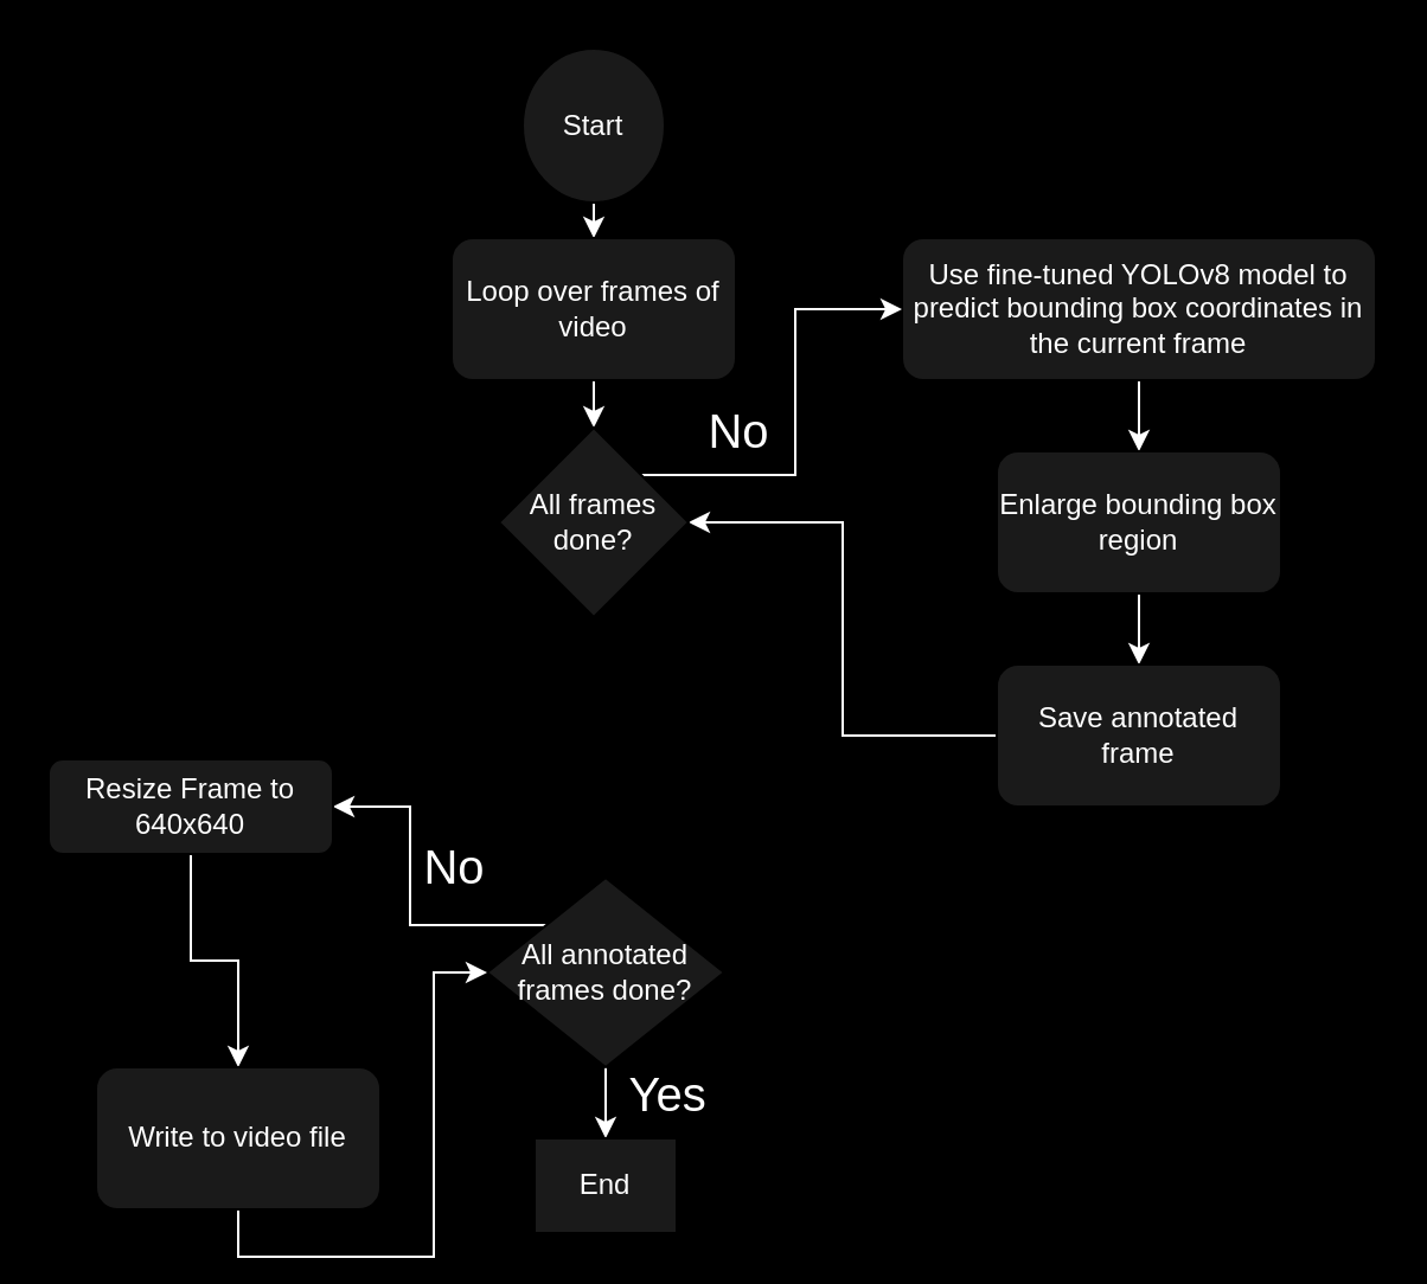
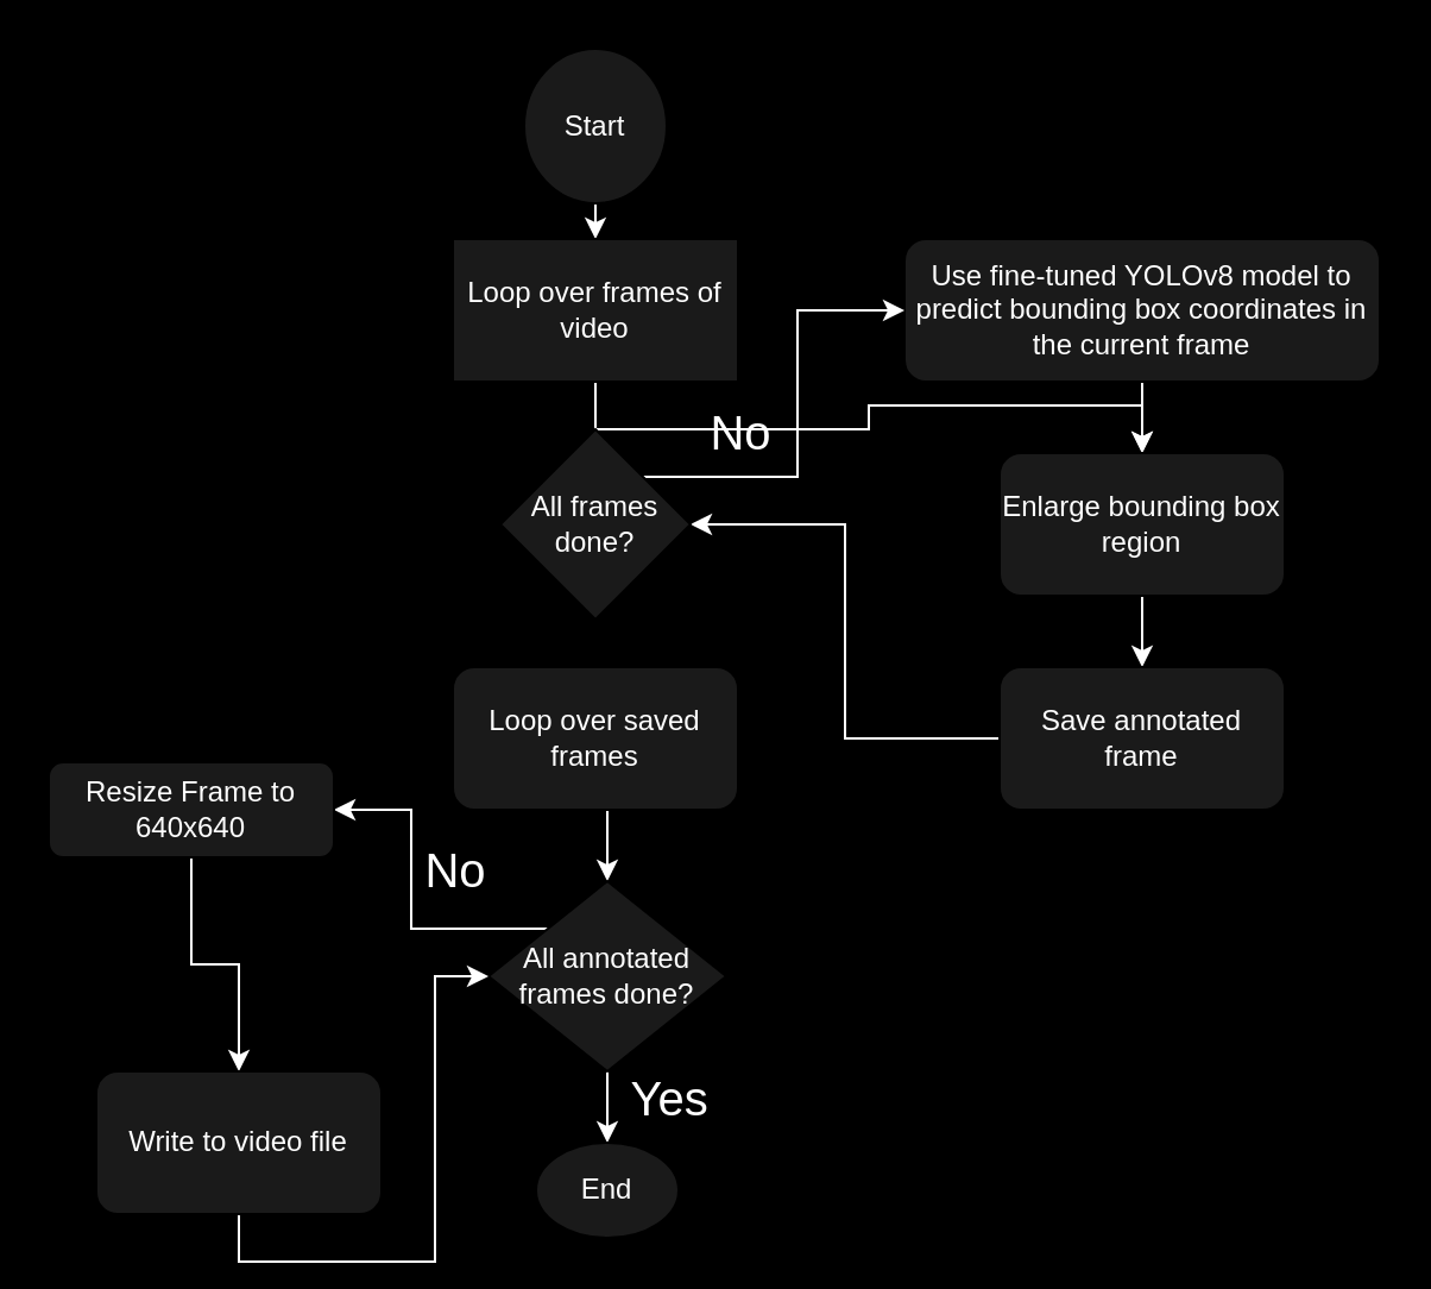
  <mxCell id="0" />
  <mxCell id="1" parent="0" />
  <mxCell id="2" style="edgeStyle=orthogonalEdgeStyle;rounded=0;orthogonalLoop=1;jettySize=auto;html=1;exitX=0.5;exitY=1;exitDx=0;exitDy=0;entryX=0.5;entryY=0;entryDx=0;entryDy=0;strokeColor=#FFFFFF;" edge="1" parent="1" source="3" target="5"><mxGeometry relative="1" as="geometry" /></mxCell>
  <mxCell id="3" value="Start" style="ellipse;whiteSpace=wrap;html=1;fillColor=#1A1A1A;fontColor=#FFFFFF;" vertex="1" parent="1"><mxGeometry x="220" y="20" width="60" height="65" as="geometry" /></mxCell>
- <mxCell id="4" style="edgeStyle=orthogonalEdgeStyle;rounded=0;orthogonalLoop=1;jettySize=auto;html=1;exitX=0.5;exitY=1;exitDx=0;exitDy=0;entryX=0.5;entryY=0;entryDx=0;entryDy=0;strokeColor=#FFFFFF;" edge="1" parent="1" source="5" target="14"><mxGeometry relative="1" as="geometry" /></mxCell>
- <mxCell id="5" value="Loop over frames of video" style="rounded=1;whiteSpace=wrap;html=1;fillColor=#1A1A1A;fontColor=#FFFFFF;" vertex="1" parent="1"><mxGeometry x="190" y="100" width="120" height="60" as="geometry" /></mxCell>
+ <mxCell id="4" style="edgeStyle=orthogonalEdgeStyle;rounded=0;orthogonalLoop=1;jettySize=auto;html=1;exitX=0.5;exitY=1;exitDx=0;exitDy=0;strokeColor=#FFFFFF;" edge="1" parent="1" source="5" target="9"><mxGeometry relative="1" as="geometry" /></mxCell>
+ <mxCell id="5" value="Loop over frames of video" style="whiteSpace=wrap;html=1;fillColor=#1A1A1A;fontColor=#FFFFFF;rounded=0;" vertex="1" parent="1"><mxGeometry x="190" y="100" width="120" height="60" as="geometry" /></mxCell>
  <mxCell id="6" style="edgeStyle=orthogonalEdgeStyle;rounded=0;orthogonalLoop=1;jettySize=auto;html=1;exitX=0.5;exitY=1;exitDx=0;exitDy=0;entryX=0.5;entryY=0;entryDx=0;entryDy=0;strokeColor=#FFFFFF;" edge="1" parent="1" source="7" target="9"><mxGeometry relative="1" as="geometry" /></mxCell>
  <mxCell id="7" value="Use fine-tuned YOLOv8 model to predict bounding box coordinates in the current frame" style="rounded=1;whiteSpace=wrap;html=1;fillColor=#1A1A1A;fontColor=#FFFFFF;" vertex="1" parent="1"><mxGeometry x="380" y="100" width="200" height="60" as="geometry" /></mxCell>
  <mxCell id="8" style="edgeStyle=orthogonalEdgeStyle;rounded=0;orthogonalLoop=1;jettySize=auto;html=1;exitX=0.5;exitY=1;exitDx=0;exitDy=0;entryX=0.5;entryY=0;entryDx=0;entryDy=0;strokeColor=#FFFFFF;" edge="1" parent="1" source="9" target="11"><mxGeometry relative="1" as="geometry" /></mxCell>
  <mxCell id="9" value="Enlarge bounding box region" style="rounded=1;whiteSpace=wrap;html=1;fillColor=#1A1A1A;fontColor=#FFFFFF;" vertex="1" parent="1"><mxGeometry x="420" y="190" width="120" height="60" as="geometry" /></mxCell>
  <mxCell id="10" style="edgeStyle=orthogonalEdgeStyle;rounded=0;orthogonalLoop=1;jettySize=auto;html=1;exitX=0;exitY=0.5;exitDx=0;exitDy=0;entryX=1;entryY=0.5;entryDx=0;entryDy=0;strokeColor=#FFFFFF;" edge="1" parent="1" source="11" target="14"><mxGeometry relative="1" as="geometry" /></mxCell>
  <mxCell id="11" value="Save annotated frame" style="rounded=1;whiteSpace=wrap;html=1;fillColor=#1A1A1A;fontColor=#FFFFFF;" vertex="1" parent="1"><mxGeometry x="420" y="280" width="120" height="60" as="geometry" /></mxCell>
  <mxCell id="12" style="edgeStyle=orthogonalEdgeStyle;rounded=0;orthogonalLoop=1;jettySize=auto;html=1;exitX=1;exitY=0;exitDx=0;exitDy=0;entryX=0;entryY=0.5;entryDx=0;entryDy=0;strokeColor=#FFFFFF;" edge="1" parent="1" source="14" target="7"><mxGeometry relative="1" as="geometry" /></mxCell>
  <mxCell id="13" value="&lt;font style=&quot;font-size: 20px;&quot;&gt;No&lt;/font&gt;" style="edgeLabel;html=1;align=center;verticalAlign=middle;resizable=0;points=[];labelBackgroundColor=none;fontColor=#FFFFFF;" vertex="1" connectable="0" parent="12"><mxGeometry x="0.022" y="2" relative="1" as="geometry"><mxPoint x="-23" y="7" as="offset" /></mxGeometry></mxCell>
  <mxCell id="14" value="All frames done?" style="rhombus;whiteSpace=wrap;html=1;fillColor=#1A1A1A;fontColor=#FFFFFF;" vertex="1" parent="1"><mxGeometry x="210" y="180" width="80" height="80" as="geometry" /></mxCell>
+ <mxCell id="15" style="edgeStyle=orthogonalEdgeStyle;rounded=0;orthogonalLoop=1;jettySize=auto;html=1;exitX=0.5;exitY=1;exitDx=0;exitDy=0;entryX=0.5;entryY=0;entryDx=0;entryDy=0;strokeColor=#FFFFFF;" edge="1" parent="1" source="16" target="21"><mxGeometry relative="1" as="geometry" /></mxCell>
+ <mxCell id="16" value="Loop over saved frames" style="rounded=1;whiteSpace=wrap;html=1;fillColor=#1A1A1A;fontColor=#FFFFFF;" vertex="1" parent="1"><mxGeometry x="190" y="280" width="120" height="60" as="geometry" /></mxCell>
  <mxCell id="17" style="edgeStyle=orthogonalEdgeStyle;rounded=0;orthogonalLoop=1;jettySize=auto;html=1;exitX=0;exitY=0;exitDx=0;exitDy=0;entryX=1;entryY=0.5;entryDx=0;entryDy=0;strokeColor=#FFFFFF;" edge="1" parent="1" source="21" target="24"><mxGeometry relative="1" as="geometry" /></mxCell>
  <mxCell id="18" value="&lt;font style=&quot;font-size: 20px;&quot;&gt;No&lt;/font&gt;" style="edgeLabel;html=1;align=center;verticalAlign=middle;resizable=0;points=[];labelBackgroundColor=none;fontColor=#FFFFFF;" vertex="1" connectable="0" parent="17"><mxGeometry x="0.085" relative="1" as="geometry"><mxPoint x="18" y="-7" as="offset" /></mxGeometry></mxCell>
  <mxCell id="19" style="edgeStyle=orthogonalEdgeStyle;rounded=0;orthogonalLoop=1;jettySize=auto;html=1;exitX=0.5;exitY=1;exitDx=0;exitDy=0;entryX=0.5;entryY=0;entryDx=0;entryDy=0;strokeColor=#FFFFFF;" edge="1" parent="1" source="21" target="22"><mxGeometry relative="1" as="geometry" /></mxCell>
  <mxCell id="20" value="&lt;font style=&quot;font-size: 20px;&quot;&gt;Yes&lt;/font&gt;" style="edgeLabel;html=1;align=center;verticalAlign=middle;resizable=0;points=[];labelBackgroundColor=none;fontColor=#FFFFFF;" vertex="1" connectable="0" parent="19"><mxGeometry x="-0.067" y="-2" relative="1" as="geometry"><mxPoint x="27" y="-4" as="offset" /></mxGeometry></mxCell>
  <mxCell id="21" value="All annotated frames done?" style="rhombus;whiteSpace=wrap;html=1;fillColor=#1A1A1A;fontColor=#FFFFFF;" vertex="1" parent="1"><mxGeometry x="205" y="370" width="100" height="80" as="geometry" /></mxCell>
- <mxCell id="22" value="End" style="whiteSpace=wrap;html=1;fillColor=#1A1A1A;fontColor=#FFFFFF;rounded=0;" vertex="1" parent="1"><mxGeometry x="225" y="480" width="60" height="40" as="geometry" /></mxCell>
+ <mxCell id="22" value="End" style="ellipse;whiteSpace=wrap;html=1;fillColor=#1A1A1A;fontColor=#FFFFFF;" vertex="1" parent="1"><mxGeometry x="225" y="480" width="60" height="40" as="geometry" /></mxCell>
  <mxCell id="23" style="edgeStyle=orthogonalEdgeStyle;rounded=0;orthogonalLoop=1;jettySize=auto;html=1;exitX=0.5;exitY=1;exitDx=0;exitDy=0;entryX=0.5;entryY=0;entryDx=0;entryDy=0;strokeColor=#FFFFFF;" edge="1" parent="1" source="24" target="26"><mxGeometry relative="1" as="geometry" /></mxCell>
  <mxCell id="24" value="Resize Frame to 640x640" style="rounded=1;whiteSpace=wrap;html=1;fillColor=#1A1A1A;fontColor=#FFFFFF;" vertex="1" parent="1"><mxGeometry x="20" y="320" width="120" height="40" as="geometry" /></mxCell>
  <mxCell id="25" style="edgeStyle=orthogonalEdgeStyle;rounded=0;orthogonalLoop=1;jettySize=auto;html=1;exitX=0.5;exitY=1;exitDx=0;exitDy=0;entryX=0;entryY=0.5;entryDx=0;entryDy=0;strokeColor=#FFFFFF;" edge="1" parent="1" source="26" target="21"><mxGeometry relative="1" as="geometry" /></mxCell>
  <mxCell id="26" value="Write to video file" style="rounded=1;whiteSpace=wrap;html=1;fillColor=#1A1A1A;fontColor=#FFFFFF;" vertex="1" parent="1"><mxGeometry x="40" y="450" width="120" height="60" as="geometry" /></mxCell>
